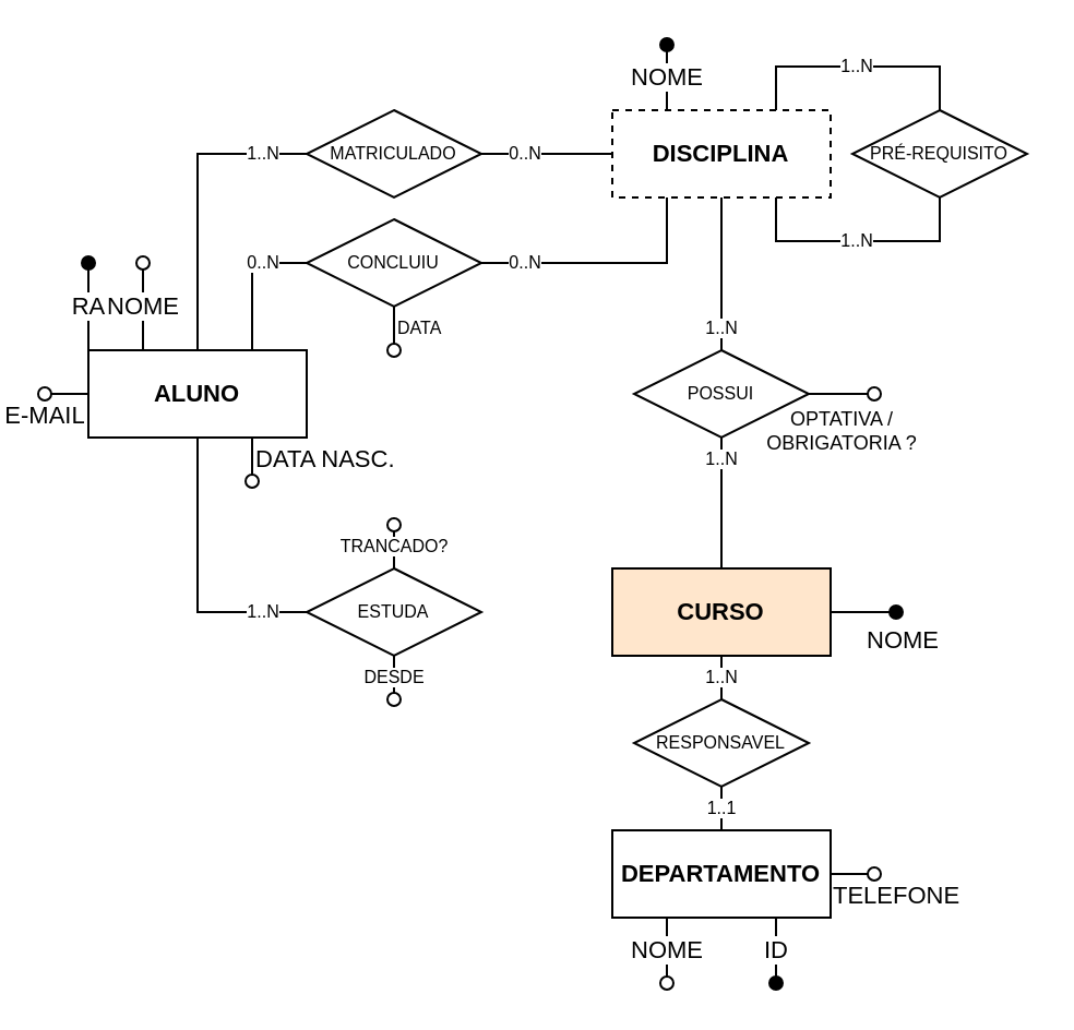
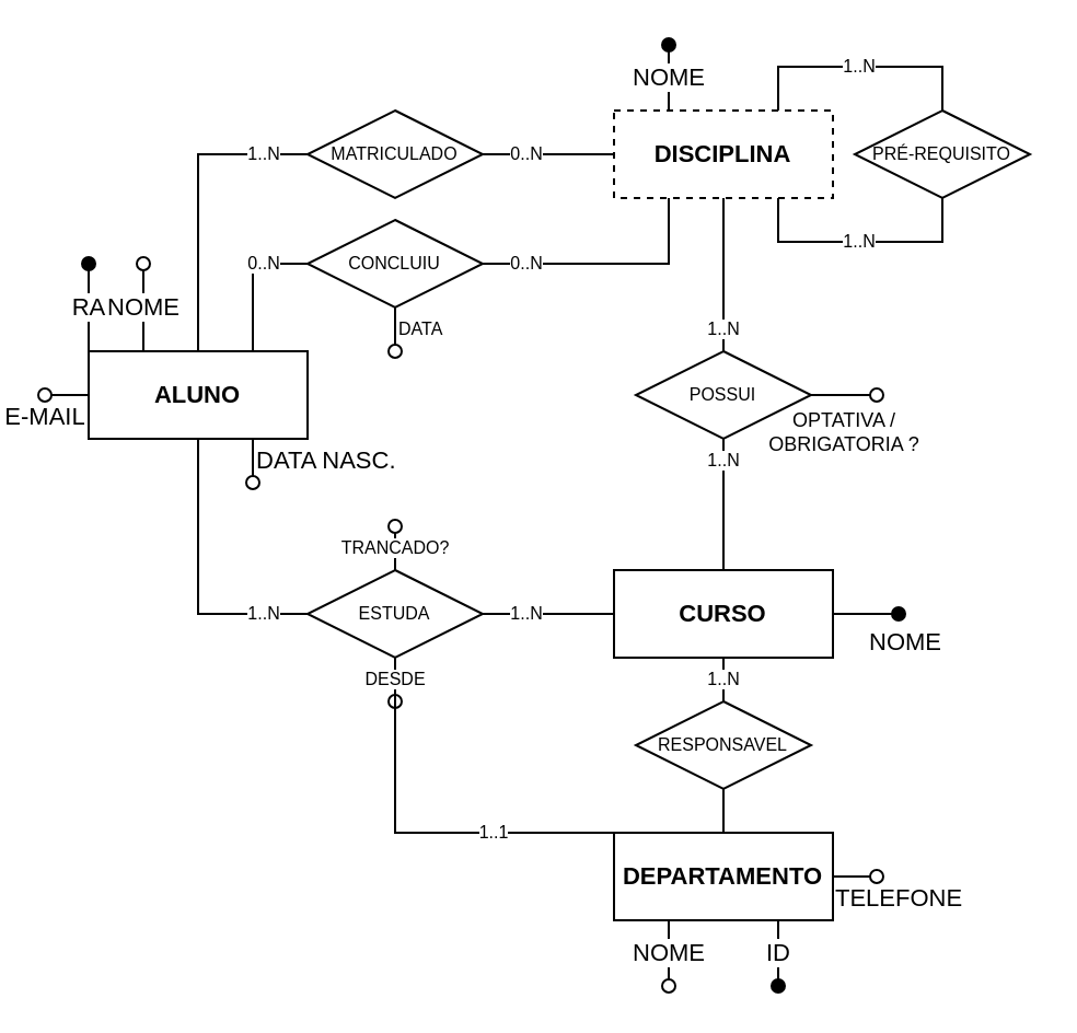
  <mxCell id="0" />
  <mxCell id="1" parent="0" />
  <mxCell id="2" value="" style="group;shadow=0;" parent="1" vertex="1" connectable="0"><mxGeometry x="280" y="20" width="100" height="70" as="geometry" /></mxCell>
  <mxCell id="3" value="NOME" style="edgeStyle=orthogonalEdgeStyle;rounded=0;comic=0;sketch=0;orthogonalLoop=1;jettySize=auto;html=1;exitX=0.25;exitY=0;exitDx=0;exitDy=0;shadow=0;endArrow=oval;endFill=1;fontSize=11;" parent="2" source="4" edge="1"><mxGeometry relative="1" as="geometry"><mxPoint x="25" as="targetPoint" /></mxGeometry></mxCell>
  <mxCell id="4" value="&lt;b&gt;&lt;font style=&quot;font-size: 11px&quot;&gt;DISCIPLINA&lt;/font&gt;&lt;/b&gt;" style="whiteSpace=wrap;html=1;align=center;shadow=0;dashed=1;" parent="2" vertex="1"><mxGeometry y="30" width="100" height="40" as="geometry" /></mxCell>
  <mxCell id="5" value="1..N" style="edgeStyle=orthogonalEdgeStyle;rounded=0;comic=0;sketch=0;orthogonalLoop=1;jettySize=auto;html=1;exitX=0;exitY=0.5;exitDx=0;exitDy=0;shadow=0;startFill=0;endArrow=none;endFill=0;fontSize=8;" parent="1" source="7" target="18" edge="1"><mxGeometry x="-0.714" relative="1" as="geometry"><mxPoint as="offset" /></mxGeometry></mxCell>
  <mxCell id="6" value="0..N" style="edgeStyle=orthogonalEdgeStyle;rounded=0;comic=0;sketch=0;orthogonalLoop=1;jettySize=auto;html=1;exitX=1;exitY=0.5;exitDx=0;exitDy=0;entryX=0;entryY=0.5;entryDx=0;entryDy=0;shadow=0;startFill=0;endArrow=none;endFill=0;fontSize=8;" parent="1" source="7" target="4" edge="1"><mxGeometry x="-0.333" relative="1" as="geometry"><mxPoint as="offset" /></mxGeometry></mxCell>
  <mxCell id="7" value="&lt;font style=&quot;font-size: 8px;&quot;&gt;MATRICULADO&lt;/font&gt;" style="shape=rhombus;perimeter=rhombusPerimeter;whiteSpace=wrap;html=1;align=center;rounded=0;shadow=0;glass=0;sketch=0;fontSize=8;" parent="1" vertex="1"><mxGeometry x="140" y="50" width="80" height="40" as="geometry" /></mxCell>
+ <mxCell id="8" value="&lt;font style=&quot;font-size: 8px&quot;&gt;1..N&lt;/font&gt;" style="edgeStyle=orthogonalEdgeStyle;rounded=0;comic=0;sketch=0;orthogonalLoop=1;jettySize=auto;html=1;exitX=1;exitY=0.5;exitDx=0;exitDy=0;entryX=0;entryY=0.5;entryDx=0;entryDy=0;shadow=0;startFill=0;endArrow=none;endFill=0;fontSize=8;labelPosition=center;verticalLabelPosition=middle;align=center;verticalAlign=middle;" parent="1" source="42" target="32" edge="1"><mxGeometry x="-0.333" relative="1" as="geometry"><mxPoint as="offset" /></mxGeometry></mxCell>
  <mxCell id="9" value="1..N" style="edgeStyle=orthogonalEdgeStyle;rounded=0;comic=0;sketch=0;orthogonalLoop=1;jettySize=auto;html=1;exitX=0.5;exitY=1;exitDx=0;exitDy=0;entryX=0;entryY=0.5;entryDx=0;entryDy=0;shadow=0;startFill=0;endArrow=none;endFill=0;fontSize=8;labelPosition=center;verticalLabelPosition=middle;align=center;verticalAlign=middle;" parent="1" source="18" target="42" edge="1"><mxGeometry x="0.692" relative="1" as="geometry"><mxPoint as="offset" /></mxGeometry></mxCell>
  <mxCell id="10" value="" style="group;shadow=0;" parent="1" vertex="1" connectable="0"><mxGeometry x="280" y="380" width="100" height="70" as="geometry" /></mxCell>
  <mxCell id="11" value="NOME" style="edgeStyle=orthogonalEdgeStyle;rounded=0;comic=0;sketch=0;orthogonalLoop=1;jettySize=auto;html=1;exitX=0.25;exitY=1;exitDx=0;exitDy=0;shadow=0;endArrow=oval;endFill=0;fontSize=11;" parent="10" source="13" edge="1"><mxGeometry y="-30" as="geometry"><mxPoint x="25" y="70" as="targetPoint" /></mxGeometry></mxCell>
  <mxCell id="12" value="ID" style="edgeStyle=orthogonalEdgeStyle;rounded=0;comic=0;sketch=0;orthogonalLoop=1;jettySize=auto;html=1;exitX=0.75;exitY=1;exitDx=0;exitDy=0;shadow=0;endArrow=oval;endFill=1;fontSize=11;" parent="10" source="13" edge="1"><mxGeometry y="-30" as="geometry"><mxPoint x="75" y="70" as="targetPoint" /></mxGeometry></mxCell>
  <mxCell id="13" value="&lt;font style=&quot;font-size: 11px&quot;&gt;&lt;b&gt;DEPARTAMENTO&lt;/b&gt;&lt;/font&gt;" style="whiteSpace=wrap;html=1;align=center;shadow=0;" parent="10" vertex="1"><mxGeometry width="100" height="40" as="geometry" /></mxCell>
  <mxCell id="14" value="RA" style="edgeStyle=orthogonalEdgeStyle;rounded=0;orthogonalLoop=1;jettySize=auto;exitX=0;exitY=0;exitDx=0;exitDy=0;endArrow=oval;endFill=1;fixDash=1;snapToPoint=0;comic=0;noJump=0;shadow=0;sketch=0;html=1;labelPosition=center;verticalLabelPosition=middle;align=center;verticalAlign=middle;horizontal=1;fontSize=11;labelBorderColor=none;" parent="1" source="18" edge="1"><mxGeometry x="200" y="300" as="geometry"><mxPoint x="40" y="120" as="targetPoint" /><Array as="points"><mxPoint x="40" y="120" /></Array></mxGeometry></mxCell>
  <mxCell id="15" value="NOME" style="edgeStyle=orthogonalEdgeStyle;rounded=0;comic=0;sketch=0;orthogonalLoop=1;jettySize=auto;html=1;exitX=0.25;exitY=0;exitDx=0;exitDy=0;shadow=0;endArrow=oval;endFill=0;fontSize=11;" parent="1" source="18" edge="1"><mxGeometry x="200" y="300" as="geometry"><mxPoint x="65" y="120" as="targetPoint" /></mxGeometry></mxCell>
  <mxCell id="16" value="DATA NASC." style="edgeStyle=orthogonalEdgeStyle;rounded=0;comic=0;sketch=0;orthogonalLoop=1;jettySize=auto;html=1;exitX=0.75;exitY=1;exitDx=0;exitDy=0;shadow=0;endArrow=oval;endFill=0;fontSize=11;verticalAlign=middle;labelPosition=right;verticalLabelPosition=bottom;align=left;" parent="1" source="18" edge="1"><mxGeometry x="200" y="300" as="geometry"><mxPoint x="115" y="220" as="targetPoint" /></mxGeometry></mxCell>
  <mxCell id="17" value="E-MAIL" style="edgeStyle=orthogonalEdgeStyle;rounded=0;comic=0;sketch=0;orthogonalLoop=1;jettySize=auto;html=1;exitX=0;exitY=0.5;exitDx=0;exitDy=0;shadow=0;endArrow=oval;endFill=0;fontSize=11;labelPosition=center;verticalLabelPosition=middle;align=center;verticalAlign=middle;" parent="1" source="18" edge="1"><mxGeometry as="geometry"><mxPoint x="20" y="180" as="targetPoint" /><mxPoint x="-10" y="10" as="offset" /></mxGeometry></mxCell>
  <mxCell id="18" value="&lt;b&gt;&lt;font style=&quot;font-size: 11px&quot;&gt;ALUNO&lt;/font&gt;&lt;/b&gt;" style="whiteSpace=wrap;html=1;align=center;shadow=0;rounded=0;glass=0;sketch=0;" parent="1" vertex="1"><mxGeometry x="40" y="160" width="100" height="40" as="geometry" /></mxCell>
  <mxCell id="19" value="0..N" style="edgeStyle=orthogonalEdgeStyle;rounded=0;comic=0;sketch=0;orthogonalLoop=1;jettySize=auto;html=1;exitX=0;exitY=0.5;exitDx=0;exitDy=0;entryX=0.75;entryY=0;entryDx=0;entryDy=0;shadow=0;startFill=0;endArrow=none;endFill=0;fontSize=8;" parent="1" source="38" target="18" edge="1"><mxGeometry x="-0.384" relative="1" as="geometry"><mxPoint as="offset" /></mxGeometry></mxCell>
  <mxCell id="20" value="0..N" style="edgeStyle=orthogonalEdgeStyle;rounded=0;comic=0;sketch=0;orthogonalLoop=1;jettySize=auto;html=1;exitX=1;exitY=0.5;exitDx=0;exitDy=0;entryX=0.25;entryY=1;entryDx=0;entryDy=0;shadow=0;startFill=0;endArrow=none;endFill=0;fontSize=8;labelPosition=center;verticalLabelPosition=middle;align=center;verticalAlign=middle;" parent="1" source="38" target="4" edge="1"><mxGeometry x="-0.652" relative="1" as="geometry"><mxPoint as="offset" /></mxGeometry></mxCell>
  <mxCell id="21" value="1..N" style="edgeStyle=orthogonalEdgeStyle;rounded=0;comic=0;sketch=0;orthogonalLoop=1;jettySize=auto;html=1;exitX=0.5;exitY=0;exitDx=0;exitDy=0;entryX=0.5;entryY=1;entryDx=0;entryDy=0;shadow=0;startFill=0;endArrow=none;endFill=0;fontSize=8;" parent="1" source="23" target="32" edge="1"><mxGeometry relative="1" as="geometry"><mxPoint as="offset" /></mxGeometry></mxCell>
- <mxCell id="22" value="1..1" style="edgeStyle=orthogonalEdgeStyle;rounded=0;comic=0;sketch=0;orthogonalLoop=1;jettySize=auto;html=1;exitX=0.5;exitY=1;exitDx=0;exitDy=0;entryX=0.5;entryY=0;entryDx=0;entryDy=0;shadow=0;startFill=0;endArrow=none;endFill=0;fontSize=8;" parent="1" source="23" target="13" edge="1"><mxGeometry relative="1" as="geometry"><mxPoint as="offset" /></mxGeometry></mxCell>
+ <mxCell id="22" value="1..1" style="edgeStyle=orthogonalEdgeStyle;rounded=0;comic=0;sketch=0;orthogonalLoop=1;jettySize=auto;html=1;exitX=0.5;exitY=1;exitDx=0;exitDy=0;shadow=0;startFill=0;endArrow=none;endFill=0;fontSize=8;" parent="1" source="23" target="42" edge="1"><mxGeometry relative="1" as="geometry"><mxPoint as="offset" /></mxGeometry></mxCell>
  <mxCell id="23" value="RESPONSAVEL" style="shape=rhombus;perimeter=rhombusPerimeter;whiteSpace=wrap;html=1;align=center;rounded=0;shadow=0;glass=0;sketch=0;fontSize=8;" parent="1" vertex="1"><mxGeometry x="290" y="320" width="80" height="40" as="geometry" /></mxCell>
  <mxCell id="24" value="1..N" style="edgeStyle=orthogonalEdgeStyle;rounded=0;comic=0;sketch=0;orthogonalLoop=1;jettySize=auto;html=1;exitX=0.5;exitY=1;exitDx=0;exitDy=0;entryX=0.5;entryY=0;entryDx=0;entryDy=0;shadow=0;startFill=0;endArrow=none;endFill=0;fontSize=8;" parent="1" source="35" target="32" edge="1"><mxGeometry x="-0.667" relative="1" as="geometry"><mxPoint as="offset" /></mxGeometry></mxCell>
  <mxCell id="25" value="1..N" style="edgeStyle=orthogonalEdgeStyle;rounded=0;comic=0;sketch=0;orthogonalLoop=1;jettySize=auto;html=1;exitX=0.5;exitY=1;exitDx=0;exitDy=0;entryX=0.5;entryY=0;entryDx=0;entryDy=0;shadow=0;startFill=0;endArrow=none;endFill=0;fontSize=8;" parent="1" source="4" target="35" edge="1"><mxGeometry x="0.714" relative="1" as="geometry"><mxPoint as="offset" /></mxGeometry></mxCell>
  <mxCell id="26" value="1..N" style="edgeStyle=orthogonalEdgeStyle;rounded=0;comic=0;sketch=0;orthogonalLoop=1;jettySize=auto;html=1;exitX=0.5;exitY=1;exitDx=0;exitDy=0;entryX=0.75;entryY=1;entryDx=0;entryDy=0;shadow=0;startFill=0;endArrow=none;endFill=0;fontSize=8;" parent="1" source="28" target="4" edge="1"><mxGeometry relative="1" as="geometry" /></mxCell>
  <mxCell id="27" value="1..N" style="edgeStyle=orthogonalEdgeStyle;rounded=0;comic=0;sketch=0;orthogonalLoop=1;jettySize=auto;html=1;exitX=0.5;exitY=0;exitDx=0;exitDy=0;entryX=0.75;entryY=0;entryDx=0;entryDy=0;shadow=0;startFill=0;endArrow=none;endFill=0;fontSize=8;" parent="1" source="28" target="4" edge="1"><mxGeometry relative="1" as="geometry" /></mxCell>
  <mxCell id="28" value="PRÉ-REQUISITO" style="shape=rhombus;perimeter=rhombusPerimeter;whiteSpace=wrap;html=1;align=center;rounded=0;shadow=0;glass=0;sketch=0;fontSize=8;" parent="1" vertex="1"><mxGeometry x="390" y="50" width="80" height="40" as="geometry" /></mxCell>
  <mxCell id="29" style="edgeStyle=orthogonalEdgeStyle;rounded=0;comic=0;sketch=0;orthogonalLoop=1;jettySize=auto;html=1;exitX=0.5;exitY=1;exitDx=0;exitDy=0;shadow=0;startFill=0;endArrow=none;endFill=0;fontSize=8;" parent="1" source="28" target="28" edge="1"><mxGeometry relative="1" as="geometry" /></mxCell>
  <mxCell id="30" value="" style="group;shadow=0;" parent="1" vertex="1" connectable="0"><mxGeometry x="280" y="260" width="130" height="40" as="geometry" /></mxCell>
  <mxCell id="31" value="NOME" style="edgeStyle=orthogonalEdgeStyle;rounded=0;comic=0;sketch=0;orthogonalLoop=1;jettySize=auto;html=1;exitX=1;exitY=0.5;exitDx=0;exitDy=0;shadow=0;endArrow=oval;endFill=1;fontSize=11;fixDash=1;snapToPoint=0;bendable=1;noJump=0;verticalAlign=top;labelPosition=right;verticalLabelPosition=middle;align=left;" parent="30" source="32" edge="1"><mxGeometry y="-30" as="geometry"><mxPoint x="130" y="20" as="targetPoint" /></mxGeometry></mxCell>
- <mxCell id="32" value="&lt;b&gt;&lt;font style=&quot;font-size: 11px&quot;&gt;CURSO&lt;/font&gt;&lt;/b&gt;" style="whiteSpace=wrap;html=1;align=center;movableLabel=0;fixDash=0;snapToPoint=0;shadow=0;fillColor=#ffe6cc;" parent="30" vertex="1"><mxGeometry width="100" height="40" as="geometry" /></mxCell>
+ <mxCell id="32" value="&lt;b&gt;&lt;font style=&quot;font-size: 11px&quot;&gt;CURSO&lt;/font&gt;&lt;/b&gt;" style="whiteSpace=wrap;html=1;align=center;movableLabel=0;fixDash=0;snapToPoint=0;shadow=0;" parent="30" vertex="1"><mxGeometry width="100" height="40" as="geometry" /></mxCell>
  <mxCell id="33" value="" style="group;shadow=0;" parent="1" vertex="1" connectable="0"><mxGeometry x="290" y="160" width="110" height="40" as="geometry" /></mxCell>
  <mxCell id="34" value="OPTATIVA /&lt;br style=&quot;font-size: 9px;&quot;&gt;OBRIGATORIA ?" style="edgeStyle=orthogonalEdgeStyle;rounded=0;comic=0;sketch=0;orthogonalLoop=1;jettySize=auto;html=1;exitX=1;exitY=0.5;exitDx=0;exitDy=0;shadow=0;startFill=0;endArrow=oval;endFill=0;fontSize=9;verticalAlign=top;" parent="33" source="35" edge="1"><mxGeometry relative="1" as="geometry"><mxPoint x="110" y="20.333" as="targetPoint" /><mxPoint x="80" y="20" as="sourcePoint" /></mxGeometry></mxCell>
  <mxCell id="35" value="POSSUI" style="shape=rhombus;perimeter=rhombusPerimeter;whiteSpace=wrap;html=1;align=center;rounded=0;shadow=0;glass=0;sketch=0;fontSize=8;" parent="33" vertex="1"><mxGeometry width="80" height="40" as="geometry" /></mxCell>
  <mxCell id="36" value="" style="group;shadow=0;" parent="1" vertex="1" connectable="0"><mxGeometry x="140" y="100" width="80" height="60" as="geometry" /></mxCell>
  <mxCell id="37" value="DATA" style="edgeStyle=orthogonalEdgeStyle;rounded=0;comic=0;sketch=0;orthogonalLoop=1;jettySize=auto;html=1;exitX=0.5;exitY=1;exitDx=0;exitDy=0;shadow=0;startFill=0;endArrow=oval;endFill=0;fontSize=8;labelPosition=right;verticalLabelPosition=middle;align=left;verticalAlign=middle;" parent="36" source="38" edge="1"><mxGeometry relative="1" as="geometry"><mxPoint x="40" y="60" as="targetPoint" /></mxGeometry></mxCell>
  <mxCell id="38" value="&lt;font style=&quot;font-size: 8px&quot;&gt;CONCLUIU&lt;/font&gt;" style="shape=rhombus;perimeter=rhombusPerimeter;whiteSpace=wrap;html=1;align=center;rounded=0;shadow=0;glass=0;sketch=0;fontSize=8;" parent="36" vertex="1"><mxGeometry width="80" height="40" as="geometry" /></mxCell>
  <mxCell id="39" value="" style="group;shadow=0;" parent="1" vertex="1" connectable="0"><mxGeometry x="140" y="240" width="80" height="80" as="geometry" /></mxCell>
  <mxCell id="40" value="TRANCADO?" style="edgeStyle=orthogonalEdgeStyle;rounded=0;orthogonalLoop=1;jettySize=auto;html=1;exitX=0.5;exitY=0;exitDx=0;exitDy=0;fontSize=8;endArrow=oval;endFill=0;shadow=0;labelBackgroundColor=#ffffff;" parent="39" source="42" edge="1"><mxGeometry relative="1" as="geometry"><mxPoint x="40" as="targetPoint" /></mxGeometry></mxCell>
  <mxCell id="41" value="DESDE" style="edgeStyle=orthogonalEdgeStyle;rounded=0;comic=0;sketch=0;orthogonalLoop=1;jettySize=auto;html=1;exitX=0.5;exitY=1;exitDx=0;exitDy=0;shadow=0;startFill=0;endArrow=oval;endFill=0;fontSize=8;labelPosition=center;verticalLabelPosition=middle;align=center;verticalAlign=middle;" parent="39" source="42" edge="1"><mxGeometry x="-320" y="-450" as="geometry"><mxPoint x="40" y="80" as="targetPoint" /><mxPoint as="offset" /></mxGeometry></mxCell>
  <mxCell id="42" value="ESTUDA" style="shape=rhombus;perimeter=rhombusPerimeter;whiteSpace=wrap;html=1;align=center;rounded=0;shadow=0;glass=0;sketch=0;fontSize=8;" parent="39" vertex="1"><mxGeometry y="20" width="80" height="40" as="geometry" /></mxCell>
  <mxCell id="43" value="TELEFONE" style="edgeStyle=orthogonalEdgeStyle;rounded=0;orthogonalLoop=1;jettySize=auto;html=1;exitX=1;exitY=0.5;exitDx=0;exitDy=0;shadow=0;endArrow=oval;endFill=0;fontSize=11;" parent="1" source="13" edge="1"><mxGeometry x="1" y="14" relative="1" as="geometry"><mxPoint x="400" y="400.31" as="targetPoint" /><mxPoint x="-4" y="10" as="offset" /></mxGeometry></mxCell>
